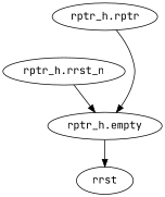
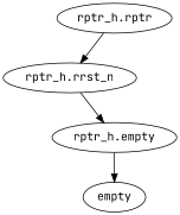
  strict digraph {
    fontname="JetBrains Mono"
    node [complexity=0 fontname="JetBrains Mono" rank=0.0]
    edge [fontname="JetBrains Mono"]
    "rptr_h.rrst_n" [complexity=1 importance=0.0909632351633 rank=0.0909632351633]
    "rptr_h.empty" [importance=0.0394106969241]
-   empty [importance=0.015653746073 label=rrst]
+   empty [importance=0.015653746073]
    n4 [complexity=2 importance=0.063451424815 label="rptr_h.rptr" rank=0.0317257124075]
    "rptr_h.rrst_n" -> "rptr_h.empty"
    "rptr_h.empty" -> empty
-   n4 -> "rptr_h.empty"
+   n4 -> "rptr_h.rrst_n"
  }
